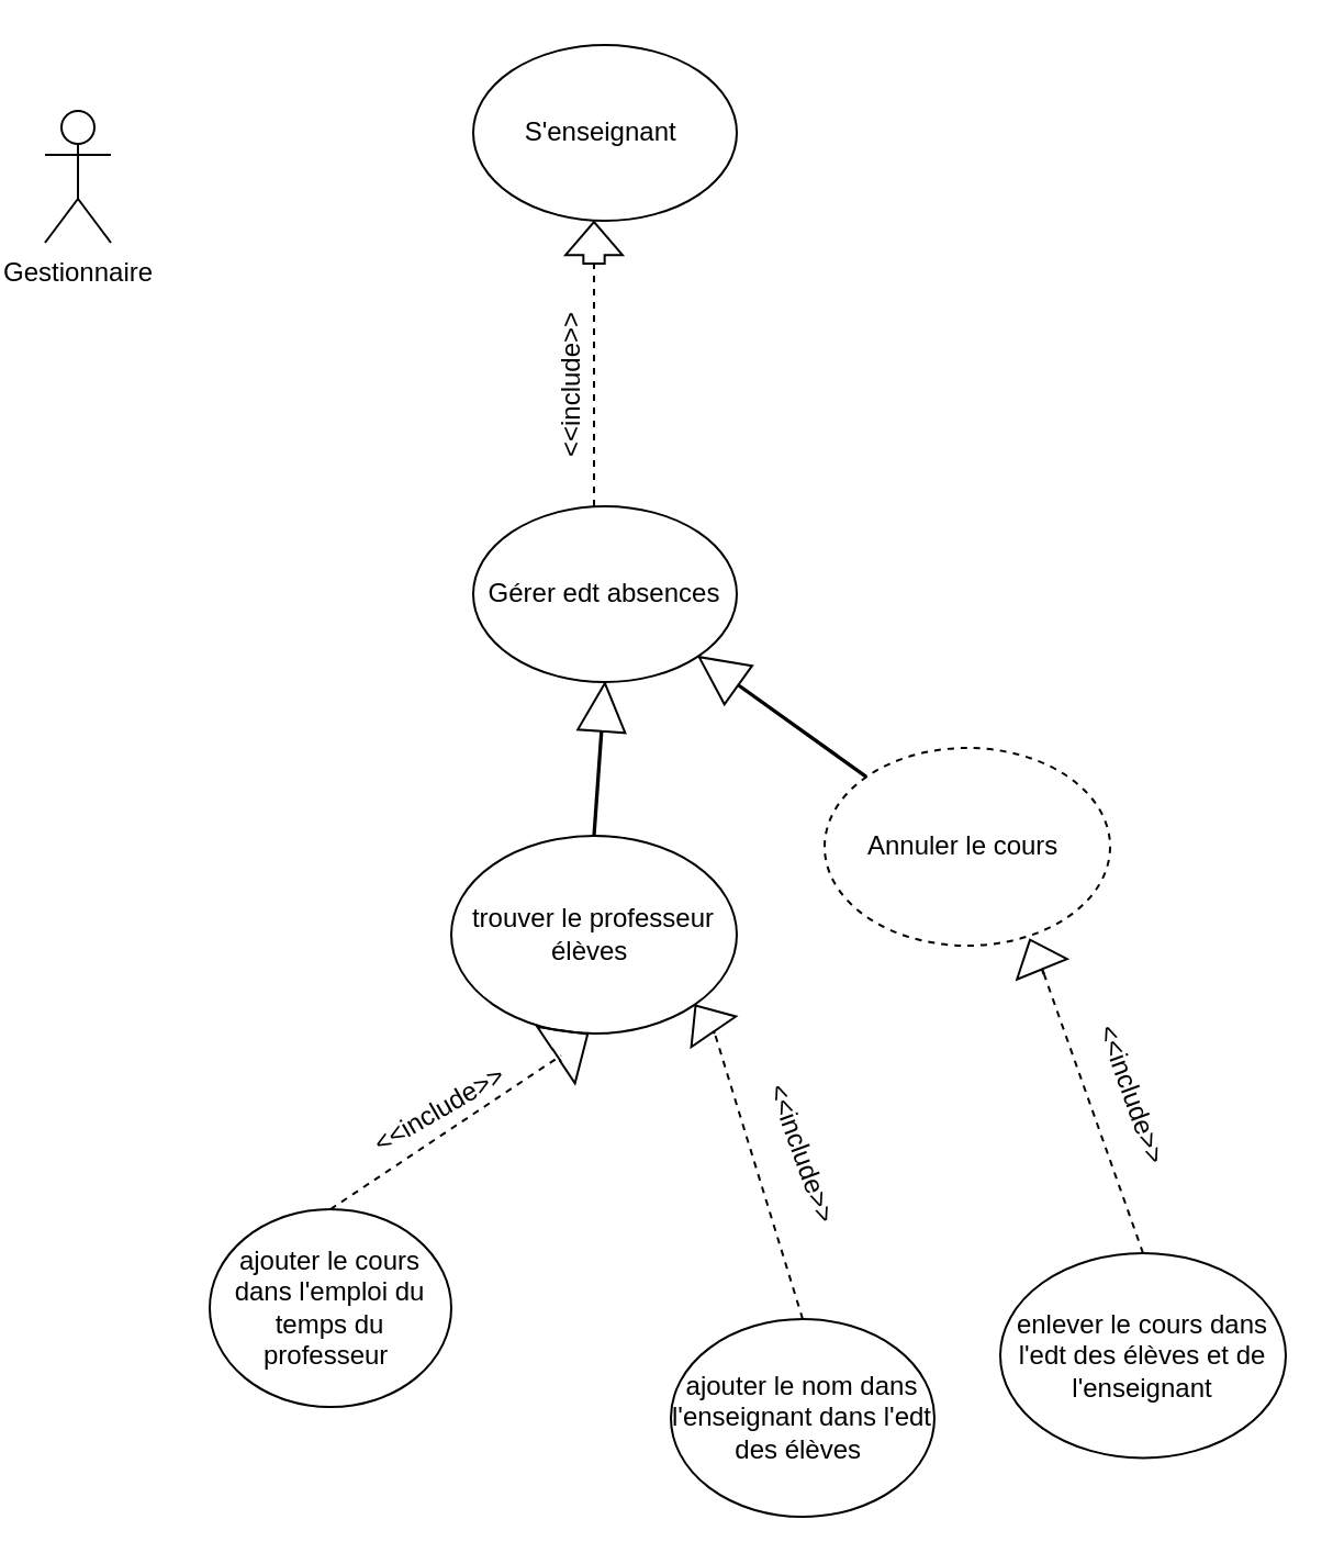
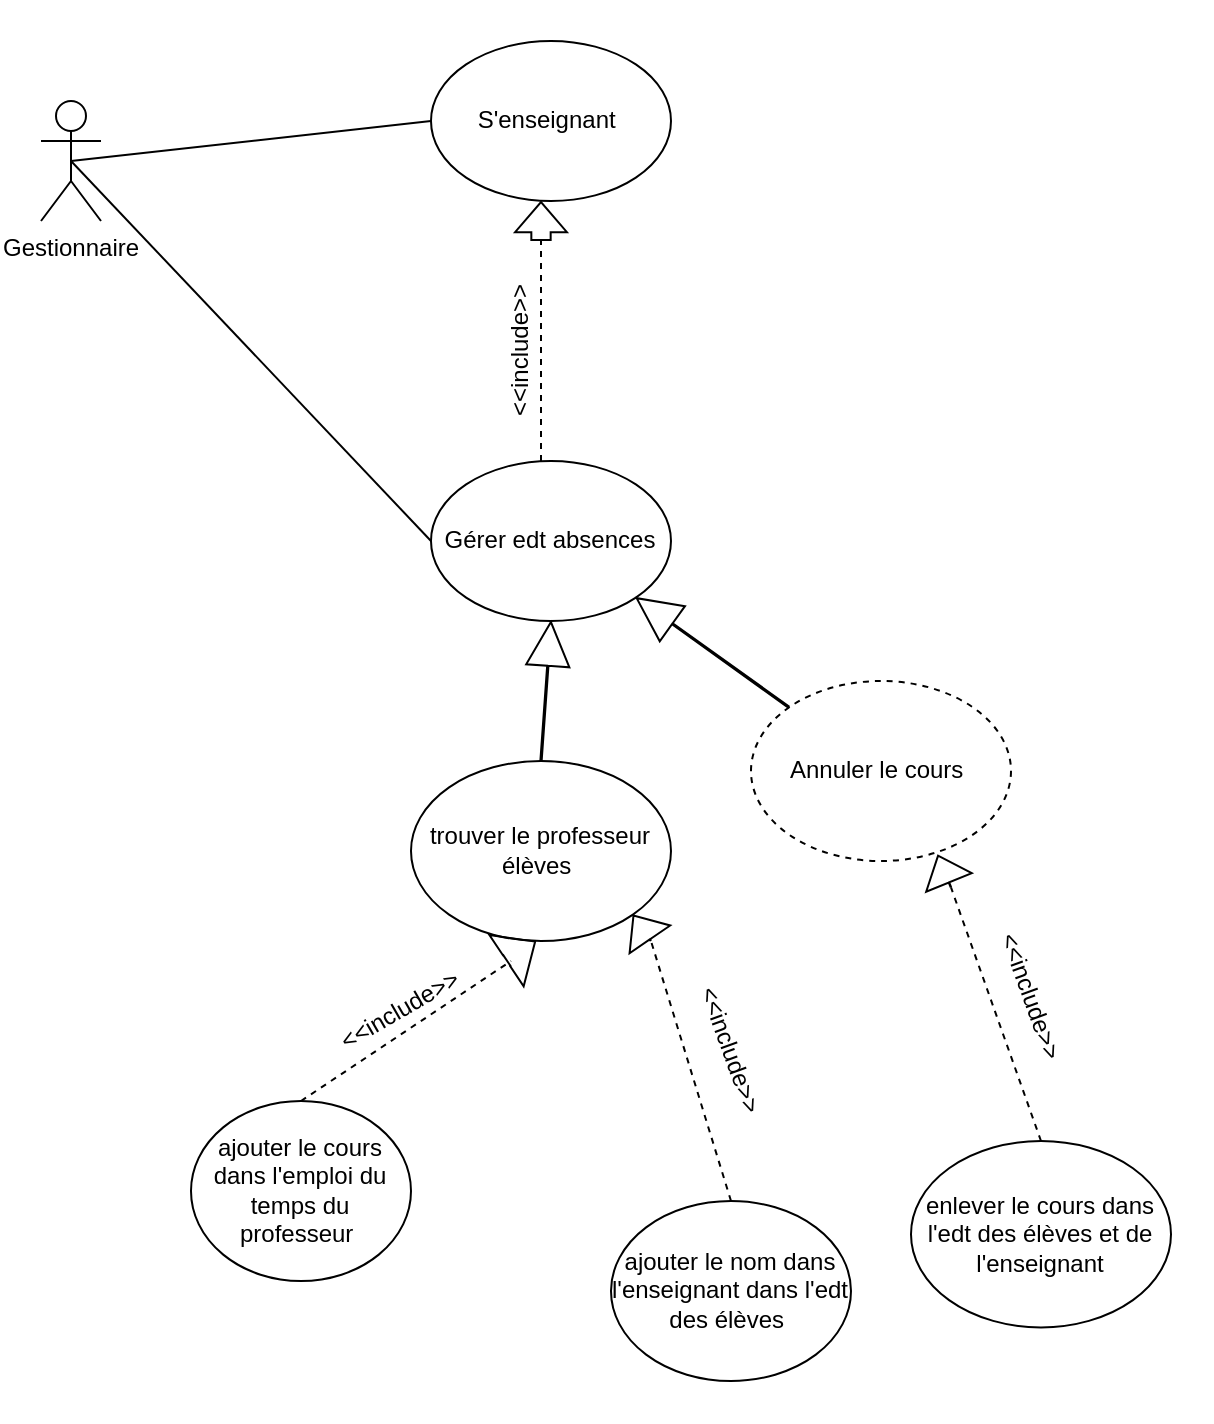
  <mxCell id="0" />
  <mxCell id="1" parent="0" />
  <mxCell id="2" value="Gestionnaire" style="shape=umlActor;verticalLabelPosition=bottom;verticalAlign=top;html=1;outlineConnect=0;" vertex="1" parent="1"><mxGeometry x="20" y="50" width="30" height="60" as="geometry" /></mxCell>
  <mxCell id="3" value="S'enseignant&amp;nbsp;" style="ellipse;whiteSpace=wrap;html=1;" vertex="1" parent="1"><mxGeometry x="215" y="20" width="120" height="80" as="geometry" /></mxCell>
  <mxCell id="4" value="Gérer edt absences" style="ellipse;whiteSpace=wrap;html=1;" vertex="1" parent="1"><mxGeometry x="215" y="230" width="120" height="80" as="geometry" /></mxCell>
  <mxCell id="5" value="" style="endArrow=none;dashed=1;html=1;rounded=0;exitX=0.5;exitY=0;exitDx=0;exitDy=0;" edge="1" parent="1"><mxGeometry width="50" height="50" relative="1" as="geometry"><mxPoint x="270" y="230" as="sourcePoint" /><mxPoint x="270" y="120" as="targetPoint" /><Array as="points" /></mxGeometry></mxCell>
  <mxCell id="6" value="" style="shape=flexArrow;endArrow=classic;html=1;rounded=0;endWidth=15.25;endSize=4.693;width=9.667;entryX=0.5;entryY=1;entryDx=0;entryDy=0;" edge="1" parent="1"><mxGeometry width="50" height="50" relative="1" as="geometry"><mxPoint x="270" y="120" as="sourcePoint" /><mxPoint x="270" y="100" as="targetPoint" /></mxGeometry></mxCell>
+ <mxCell id="7" value="" style="endArrow=none;html=1;rounded=0;exitX=0.5;exitY=0.5;exitDx=0;exitDy=0;exitPerimeter=0;entryX=0;entryY=0.5;entryDx=0;entryDy=0;" edge="1" parent="1" source="2" target="4"><mxGeometry width="50" height="50" relative="1" as="geometry"><mxPoint x="775" y="170" as="sourcePoint" /><mxPoint x="825" y="120" as="targetPoint" /></mxGeometry></mxCell>
+ <mxCell id="8" value="" style="endArrow=none;html=1;rounded=0;entryX=0;entryY=0.5;entryDx=0;entryDy=0;exitX=0.5;exitY=0.5;exitDx=0;exitDy=0;exitPerimeter=0;" edge="1" parent="1" source="2" target="3"><mxGeometry width="50" height="50" relative="1" as="geometry"><mxPoint x="55" y="130" as="sourcePoint" /><mxPoint x="825" y="120" as="targetPoint" /></mxGeometry></mxCell>
  <mxCell id="9" value="Annuler le cours&amp;nbsp;" style="ellipse;whiteSpace=wrap;html=1;dashed=1;" vertex="1" parent="1"><mxGeometry x="375" y="340" width="130" height="90" as="geometry" /></mxCell>
  <mxCell id="10" value="trouver le professeur élèves&amp;nbsp;" style="ellipse;whiteSpace=wrap;html=1;" vertex="1" parent="1"><mxGeometry x="205" y="380" width="130" height="90" as="geometry" /></mxCell>
  <mxCell id="11" value="" style="shape=flexArrow;endArrow=classic;html=1;rounded=0;width=0.645;endSize=6.987;entryX=1;entryY=1;entryDx=0;entryDy=0;exitX=0;exitY=0;exitDx=0;exitDy=0;" edge="1" parent="1" source="9" target="4"><mxGeometry width="50" height="50" relative="1" as="geometry"><mxPoint x="455" y="260" as="sourcePoint" /><mxPoint x="655" y="280" as="targetPoint" /></mxGeometry></mxCell>
  <mxCell id="12" value="" style="shape=flexArrow;endArrow=classic;html=1;rounded=0;width=0.645;endSize=6.987;exitX=0.5;exitY=0;exitDx=0;exitDy=0;entryX=0.5;entryY=1;entryDx=0;entryDy=0;" edge="1" parent="1" source="10" target="4"><mxGeometry width="50" height="50" relative="1" as="geometry"><mxPoint x="455" y="380" as="sourcePoint" /><mxPoint x="317.426" y="308.284" as="targetPoint" /><Array as="points" /></mxGeometry></mxCell>
  <mxCell id="13" value="&amp;lt;&amp;lt;include&amp;gt;&amp;gt;" style="text;html=1;strokeColor=none;fillColor=none;align=center;verticalAlign=middle;whiteSpace=wrap;rounded=0;rotation=-90;" vertex="1" parent="1"><mxGeometry x="230" y="160" width="60" height="30" as="geometry" /></mxCell>
  <mxCell id="14" value="ajouter le cours dans l'emploi du temps du professeur&amp;nbsp;" style="ellipse;whiteSpace=wrap;html=1;" vertex="1" parent="1"><mxGeometry x="95" y="550" width="110" height="90" as="geometry" /></mxCell>
  <mxCell id="15" value="" style="endArrow=none;dashed=1;html=1;rounded=0;exitX=0.5;exitY=0;exitDx=0;exitDy=0;" edge="1" parent="1" source="14"><mxGeometry width="50" height="50" relative="1" as="geometry"><mxPoint x="270" y="590" as="sourcePoint" /><mxPoint x="255" y="480" as="targetPoint" /><Array as="points" /></mxGeometry></mxCell>
  <mxCell id="16" value="" style="shape=flexArrow;endArrow=classic;html=1;rounded=0;endWidth=23.392;endSize=5.4;width=6.452;" edge="1" parent="1"><mxGeometry width="50" height="50" relative="1" as="geometry"><mxPoint x="252.5" y="480" as="sourcePoint" /><mxPoint x="267.5" y="470" as="targetPoint" /></mxGeometry></mxCell>
  <mxCell id="17" value="&amp;lt;&amp;lt;include&amp;gt;&amp;gt;" style="text;html=1;strokeColor=none;fillColor=none;align=center;verticalAlign=middle;whiteSpace=wrap;rounded=0;rotation=-30;" vertex="1" parent="1"><mxGeometry x="170" y="490" width="60" height="30" as="geometry" /></mxCell>
  <mxCell id="18" value="ajouter le nom dans l'enseignant dans l'edt des élèves&amp;nbsp;" style="ellipse;whiteSpace=wrap;html=1;" vertex="1" parent="1"><mxGeometry x="305" y="600" width="120" height="90" as="geometry" /></mxCell>
  <mxCell id="19" value="" style="endArrow=none;dashed=1;html=1;rounded=0;exitX=0.5;exitY=0;exitDx=0;exitDy=0;" edge="1" parent="1" source="18"><mxGeometry width="50" height="50" relative="1" as="geometry"><mxPoint x="490" y="640" as="sourcePoint" /><mxPoint x="325" y="470" as="targetPoint" /><Array as="points" /></mxGeometry></mxCell>
  <mxCell id="20" value="" style="shape=flexArrow;endArrow=classic;html=1;rounded=0;endWidth=23.392;endSize=4.499;width=0.23;entryX=1;entryY=1;entryDx=0;entryDy=0;" edge="1" parent="1" target="10"><mxGeometry width="50" height="50" relative="1" as="geometry"><mxPoint x="325" y="470" as="sourcePoint" /><mxPoint x="487.5" y="520" as="targetPoint" /></mxGeometry></mxCell>
  <mxCell id="21" value="&amp;lt;&amp;lt;include&amp;gt;&amp;gt;" style="text;html=1;strokeColor=none;fillColor=none;align=center;verticalAlign=middle;whiteSpace=wrap;rounded=0;rotation=70;" vertex="1" parent="1"><mxGeometry x="335" y="510" width="60" height="30" as="geometry" /></mxCell>
  <mxCell id="22" value="enlever le cours dans l'edt des élèves et de l'enseignant" style="ellipse;whiteSpace=wrap;html=1;" vertex="1" parent="1"><mxGeometry x="455" y="570" width="130" height="93.22" as="geometry" /></mxCell>
  <mxCell id="23" value="" style="endArrow=none;dashed=1;html=1;rounded=0;exitX=0.5;exitY=0;exitDx=0;exitDy=0;" edge="1" parent="1" source="22"><mxGeometry width="50" height="50" relative="1" as="geometry"><mxPoint x="640" y="613.22" as="sourcePoint" /><mxPoint x="475" y="443.22" as="targetPoint" /><Array as="points" /></mxGeometry></mxCell>
  <mxCell id="24" value="" style="shape=flexArrow;endArrow=classic;html=1;rounded=0;endWidth=23.392;endSize=4.499;width=0.23;entryX=0.718;entryY=0.965;entryDx=0;entryDy=0;entryPerimeter=0;" edge="1" parent="1" target="9"><mxGeometry width="50" height="50" relative="1" as="geometry"><mxPoint x="475" y="443.22" as="sourcePoint" /><mxPoint x="465" y="430" as="targetPoint" /></mxGeometry></mxCell>
  <mxCell id="25" value="&amp;lt;&amp;lt;include&amp;gt;&amp;gt;" style="text;html=1;strokeColor=none;fillColor=none;align=center;verticalAlign=middle;whiteSpace=wrap;rounded=0;rotation=70;" vertex="1" parent="1"><mxGeometry x="485" y="483.22" width="60" height="30" as="geometry" /></mxCell>
